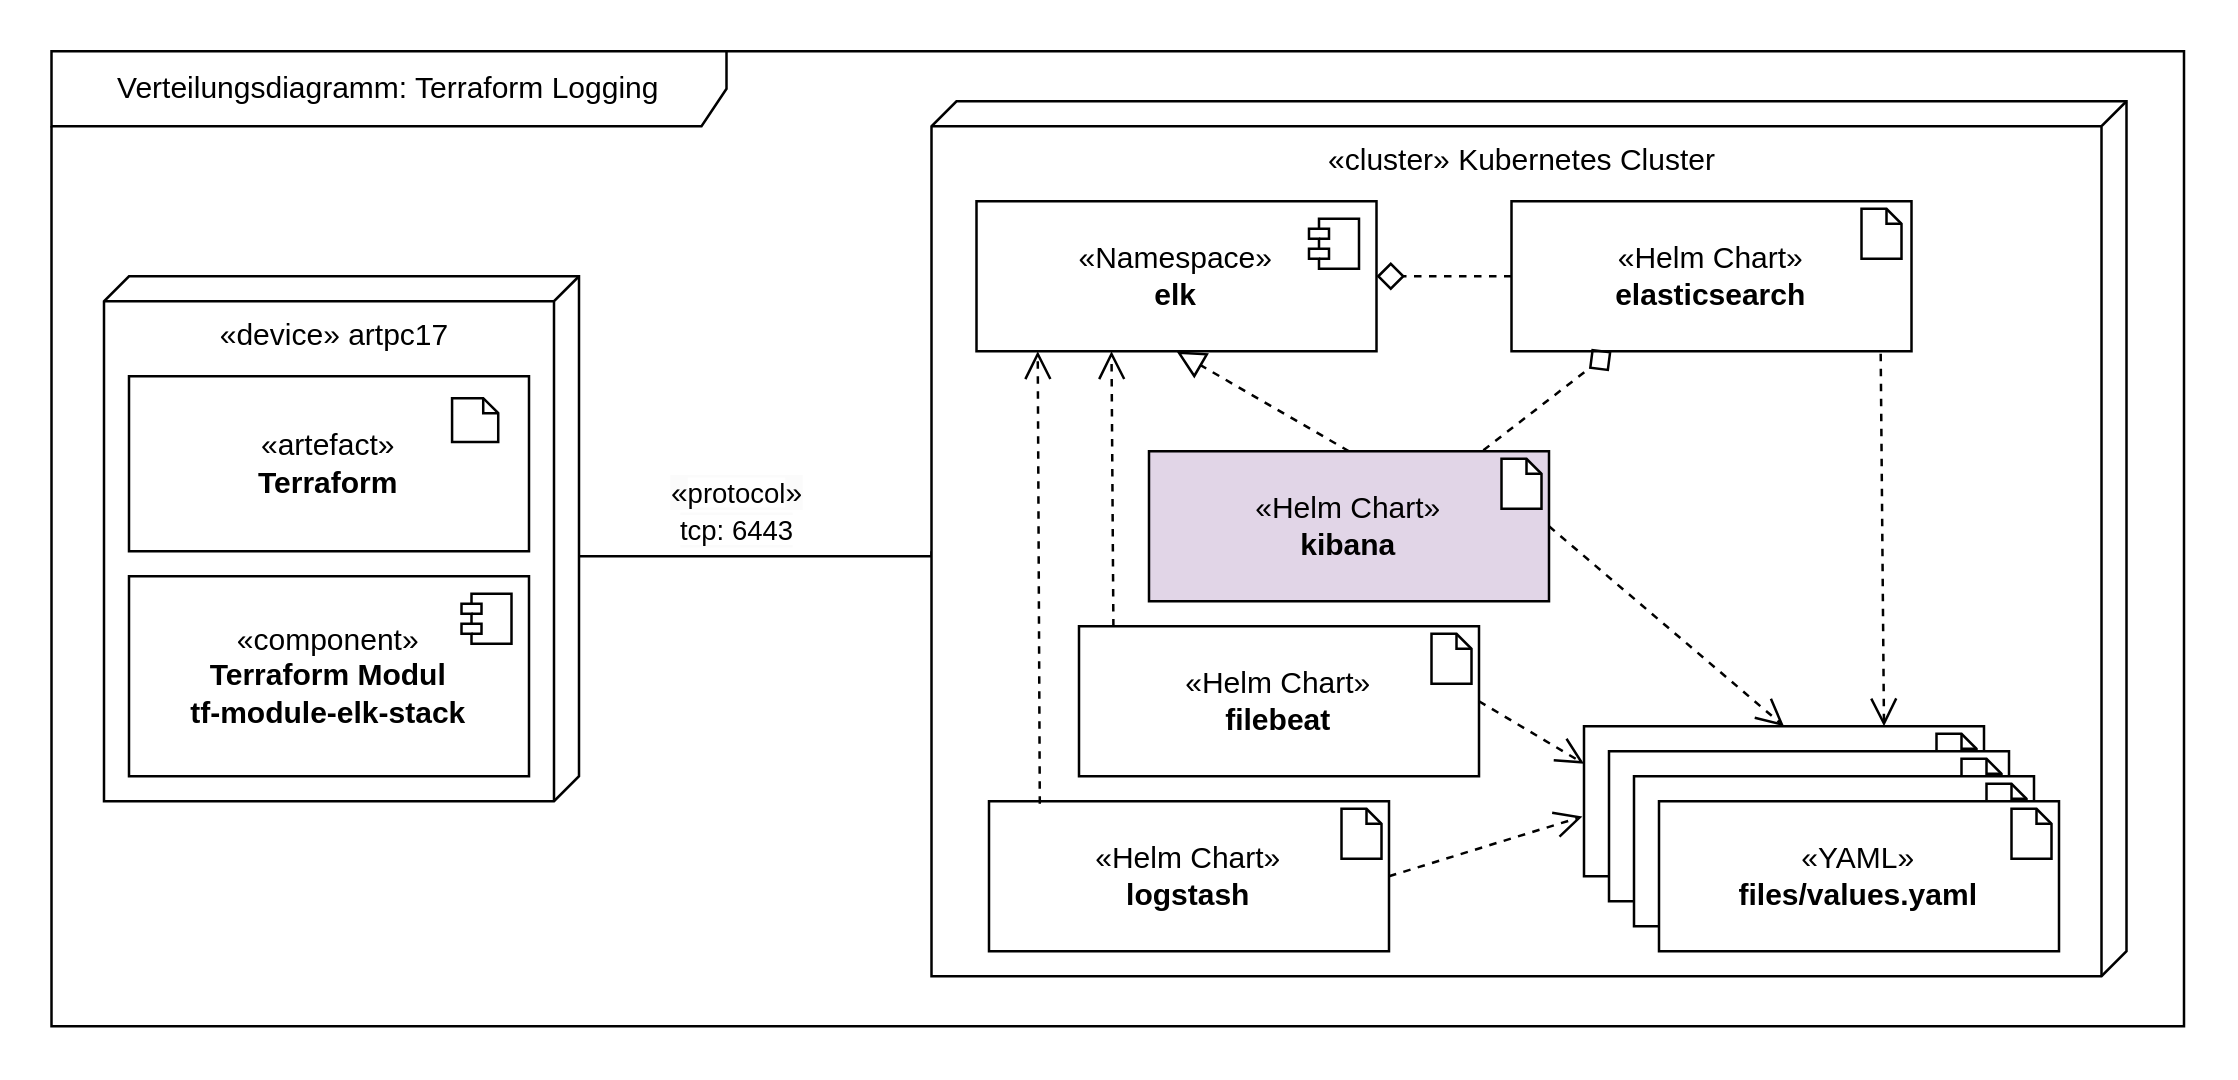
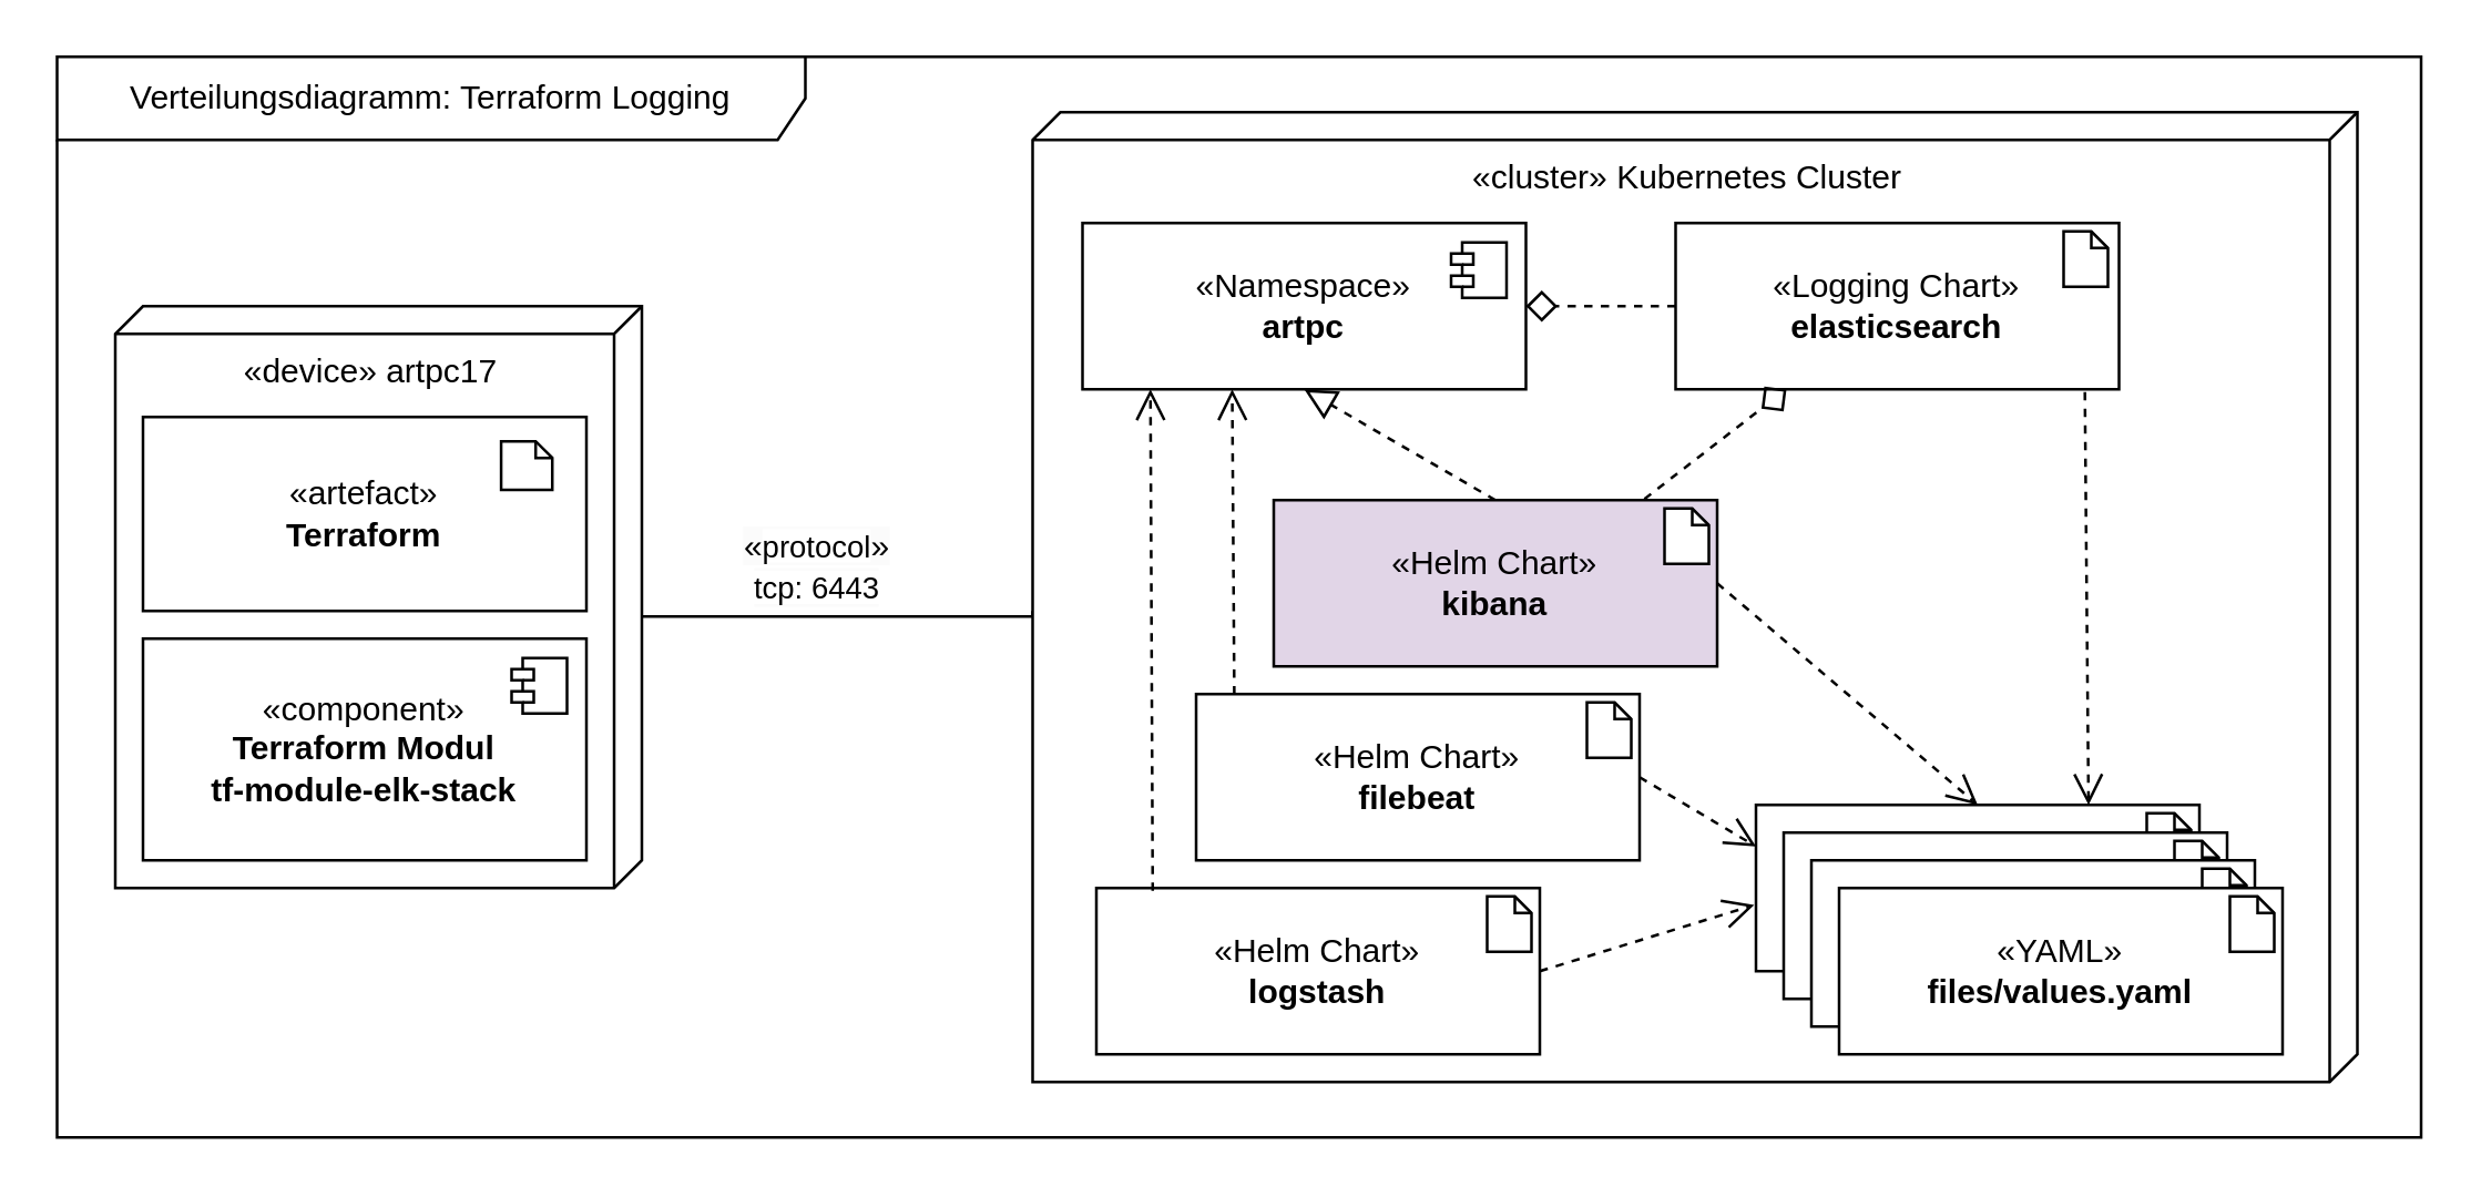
  <mxCell id="0" />
  <mxCell id="1" parent="0" />
  <mxCell id="2" value="«device» artpc17" style="verticalAlign=top;align=center;shape=cube;size=10;direction=south;html=1;boundedLbl=1;spacingLeft=5;whiteSpace=wrap;" parent="1" vertex="1"><mxGeometry x="41" y="110" width="190" height="210" as="geometry" /></mxCell>
  <mxCell id="3" value="«component»&lt;br&gt;&lt;b&gt;Terraform Modul&lt;br&gt;tf-module-elk-stack&lt;/b&gt;" style="html=1;dropTarget=0;whiteSpace=wrap;" parent="1" vertex="1"><mxGeometry x="51" y="230" width="160" height="80" as="geometry" /></mxCell>
  <mxCell id="4" value="" style="shape=module;jettyWidth=8;jettyHeight=4;" parent="3" vertex="1"><mxGeometry x="1" width="20" height="20" relative="1" as="geometry"><mxPoint x="-27" y="7" as="offset" /></mxGeometry></mxCell>
  <mxCell id="5" value="" style="group" parent="1" vertex="1" connectable="0"><mxGeometry x="51" y="150" width="160" height="70" as="geometry" /></mxCell>
  <mxCell id="6" value="«artefact»&lt;br&gt;&lt;b&gt;Terraform&lt;/b&gt;" style="html=1;dropTarget=0;whiteSpace=wrap;" parent="5" vertex="1"><mxGeometry width="160" height="70" as="geometry" /></mxCell>
  <mxCell id="7" value="" style="shape=note2;boundedLbl=1;whiteSpace=wrap;html=1;size=6;verticalAlign=top;align=left;spacingLeft=5;" parent="5" vertex="1"><mxGeometry x="129.231" y="8.75" width="18.462" height="17.5" as="geometry" /></mxCell>
  <mxCell id="8" style="edgeStyle=orthogonalEdgeStyle;rounded=0;orthogonalLoop=1;jettySize=auto;html=1;endArrow=none;endFill=0;entryX=0;entryY=0;entryDx=180;entryDy=478;entryPerimeter=0;" parent="1" target="11" edge="1"><mxGeometry relative="1" as="geometry"><mxPoint x="545" y="255" as="targetPoint" /><Array as="points"><mxPoint x="372" y="222" /></Array><mxPoint x="231" y="222" as="sourcePoint" /></mxGeometry></mxCell>
  <mxCell id="9" value="&lt;span style=&quot;font-size: 12px; text-wrap: wrap; background-color: rgb(251, 251, 251);&quot;&gt;&lt;span style=&quot;text-wrap-style: initial; background-color: rgb(251, 251, 251);&quot;&gt;«&lt;/span&gt;&lt;span style=&quot;font-size: 11px; text-wrap-mode: nowrap; background-color: rgb(255, 255, 255);&quot;&gt;protocol&lt;/span&gt;&lt;span style=&quot;text-wrap-style: initial; background-color: rgb(251, 251, 251);&quot;&gt;»&lt;/span&gt;&lt;br style=&quot;font-size: 11px; text-wrap-mode: nowrap;&quot;&gt;&lt;span style=&quot;font-size: 11px; text-wrap-mode: nowrap; background-color: rgb(255, 255, 255);&quot;&gt;tcp: 6443&lt;/span&gt;&lt;/span&gt;" style="edgeLabel;html=1;align=center;verticalAlign=middle;resizable=0;points=[];" parent="8" vertex="1" connectable="0"><mxGeometry x="-0.261" y="2" relative="1" as="geometry"><mxPoint x="9" y="-17" as="offset" /></mxGeometry></mxCell>
  <mxCell id="10" value="Verteilungsdiagramm: Terraform Logging" style="shape=umlFrame;whiteSpace=wrap;html=1;pointerEvents=0;recursiveResize=0;container=1;collapsible=0;width=270;height=30;" parent="1" vertex="1"><mxGeometry x="20" y="20" width="853" height="390" as="geometry" /></mxCell>
  <mxCell id="11" value="«cluster» Kubernetes Cluster" style="verticalAlign=top;align=center;shape=cube;size=10;direction=south;html=1;boundedLbl=1;spacingLeft=5;whiteSpace=wrap;" parent="10" vertex="1"><mxGeometry x="352" y="20" width="478" height="350" as="geometry" /></mxCell>
- <mxCell id="12" value="«Namespace»&lt;b&gt;&lt;br&gt;elk&lt;/b&gt;" style="html=1;dropTarget=0;whiteSpace=wrap;" parent="10" vertex="1"><mxGeometry x="370" y="60" width="160" height="60" as="geometry" /></mxCell>
+ <mxCell id="12" value="«Namespace»&lt;b&gt;&lt;br&gt;artpc&lt;/b&gt;" style="html=1;dropTarget=0;whiteSpace=wrap;" parent="10" vertex="1"><mxGeometry x="370" y="60" width="160" height="60" as="geometry" /></mxCell>
  <mxCell id="13" value="" style="shape=module;jettyWidth=8;jettyHeight=4;" parent="12" vertex="1"><mxGeometry x="1" width="20" height="20" relative="1" as="geometry"><mxPoint x="-27" y="7" as="offset" /></mxGeometry></mxCell>
- <mxCell id="14" value="«Helm Chart»&lt;div&gt;&lt;b&gt;elasticsearch&lt;/b&gt;&lt;/div&gt;" style="html=1;dropTarget=0;whiteSpace=wrap;" parent="10" vertex="1"><mxGeometry x="584" y="60" width="160" height="60" as="geometry" /></mxCell>
+ <mxCell id="14" value="«Logging Chart»&lt;div&gt;&lt;b&gt;elasticsearch&lt;/b&gt;&lt;/div&gt;" style="html=1;dropTarget=0;whiteSpace=wrap;" parent="10" vertex="1"><mxGeometry x="584" y="60" width="160" height="60" as="geometry" /></mxCell>
  <mxCell id="15" style="rounded=0;orthogonalLoop=1;jettySize=auto;html=1;exitX=0.836;exitY=-0.007;exitDx=0;exitDy=0;dashed=1;endArrow=diamond;endFill=0;strokeWidth=1;endSize=9;startSize=6;entryX=0.25;entryY=1;entryDx=0;entryDy=0;exitPerimeter=0;" parent="10" source="20" target="14" edge="1"><mxGeometry relative="1" as="geometry"><mxPoint x="664" y="150" as="sourcePoint" /><mxPoint x="384" y="230" as="targetPoint" /></mxGeometry></mxCell>
  <mxCell id="16" style="rounded=0;orthogonalLoop=1;jettySize=auto;html=1;dashed=1;endArrow=diamond;endFill=0;strokeWidth=1;endSize=9;startSize=6;entryX=1;entryY=0.5;entryDx=0;entryDy=0;exitX=0;exitY=0.5;exitDx=0;exitDy=0;" parent="10" source="14" target="12" edge="1"><mxGeometry relative="1" as="geometry"><mxPoint x="530" y="162" as="sourcePoint" /><mxPoint x="540" y="200" as="targetPoint" /></mxGeometry></mxCell>
  <mxCell id="17" value="" style="shape=note2;boundedLbl=1;whiteSpace=wrap;html=1;size=6;verticalAlign=top;align=left;spacingLeft=5;" parent="10" vertex="1"><mxGeometry x="724" y="63" width="16" height="20" as="geometry" /></mxCell>
  <mxCell id="18" style="rounded=0;orthogonalLoop=1;jettySize=auto;html=1;exitX=0.5;exitY=0;exitDx=0;exitDy=0;dashed=1;endArrow=block;endFill=0;strokeWidth=1;endSize=9;startSize=6;entryX=0.5;entryY=1;entryDx=0;entryDy=0;" parent="10" source="20" target="12" edge="1"><mxGeometry relative="1" as="geometry"><mxPoint x="674" y="160" as="sourcePoint" /><mxPoint x="674" y="130" as="targetPoint" /></mxGeometry></mxCell>
  <mxCell id="19" value="" style="group" parent="10" vertex="1" connectable="0"><mxGeometry x="439" y="160" width="160" height="60" as="geometry" /></mxCell>
  <mxCell id="20" value="«Helm Chart»&lt;div&gt;&lt;b&gt;kibana&lt;/b&gt;&lt;/div&gt;" style="html=1;dropTarget=0;whiteSpace=wrap;fillColor=#e1d5e7;" parent="19" vertex="1"><mxGeometry width="160" height="60" as="geometry" /></mxCell>
  <mxCell id="21" value="" style="shape=note2;boundedLbl=1;whiteSpace=wrap;html=1;size=6;verticalAlign=top;align=left;spacingLeft=5;" parent="19" vertex="1"><mxGeometry x="141" y="3" width="16" height="20" as="geometry" /></mxCell>
  <mxCell id="22" value="" style="group" parent="10" vertex="1" connectable="0"><mxGeometry x="411" y="230" width="160" height="60" as="geometry" /></mxCell>
  <mxCell id="23" value="«Helm Chart»&lt;div&gt;&lt;b&gt;filebeat&lt;/b&gt;&lt;/div&gt;" style="html=1;dropTarget=0;whiteSpace=wrap;" parent="22" vertex="1"><mxGeometry width="160" height="60" as="geometry" /></mxCell>
  <mxCell id="24" value="" style="shape=note2;boundedLbl=1;whiteSpace=wrap;html=1;size=6;verticalAlign=top;align=left;spacingLeft=5;" parent="22" vertex="1"><mxGeometry x="141" y="3" width="16" height="20" as="geometry" /></mxCell>
  <mxCell id="25" value="" style="group" parent="10" vertex="1" connectable="0"><mxGeometry x="375" y="300" width="160" height="60" as="geometry" /></mxCell>
  <mxCell id="26" value="«Helm Chart»&lt;div&gt;&lt;b&gt;logstash&lt;/b&gt;&lt;/div&gt;" style="html=1;dropTarget=0;whiteSpace=wrap;" parent="25" vertex="1"><mxGeometry width="160" height="60" as="geometry" /></mxCell>
  <mxCell id="27" value="" style="shape=note2;boundedLbl=1;whiteSpace=wrap;html=1;size=6;verticalAlign=top;align=left;spacingLeft=5;" parent="25" vertex="1"><mxGeometry x="141" y="3" width="16" height="20" as="geometry" /></mxCell>
  <mxCell id="28" style="rounded=0;orthogonalLoop=1;jettySize=auto;html=1;dashed=1;endArrow=open;endFill=0;strokeWidth=1;endSize=9;startSize=6;exitX=0.127;exitY=0.017;exitDx=0;exitDy=0;exitPerimeter=0;" parent="10" source="26" edge="1"><mxGeometry relative="1" as="geometry"><mxPoint x="396" y="301" as="sourcePoint" /><mxPoint x="394.5" y="120" as="targetPoint" /></mxGeometry></mxCell>
  <mxCell id="29" value="" style="group" parent="10" vertex="1" connectable="0"><mxGeometry x="613" y="270" width="160" height="60" as="geometry" /></mxCell>
  <mxCell id="30" value="«Helm Chart»&lt;div&gt;&lt;b&gt;filebeat&lt;/b&gt;&lt;/div&gt;" style="html=1;dropTarget=0;whiteSpace=wrap;" parent="29" vertex="1"><mxGeometry width="160" height="60" as="geometry" /></mxCell>
  <mxCell id="31" value="" style="shape=note2;boundedLbl=1;whiteSpace=wrap;html=1;size=6;verticalAlign=top;align=left;spacingLeft=5;" parent="29" vertex="1"><mxGeometry x="141" y="3" width="16" height="20" as="geometry" /></mxCell>
  <mxCell id="32" value="" style="group" parent="10" vertex="1" connectable="0"><mxGeometry x="623" y="280" width="160" height="60" as="geometry" /></mxCell>
  <mxCell id="33" value="«Helm Chart»&lt;div&gt;&lt;b&gt;filebeat&lt;/b&gt;&lt;/div&gt;" style="html=1;dropTarget=0;whiteSpace=wrap;" parent="32" vertex="1"><mxGeometry width="160" height="60" as="geometry" /></mxCell>
  <mxCell id="34" value="" style="shape=note2;boundedLbl=1;whiteSpace=wrap;html=1;size=6;verticalAlign=top;align=left;spacingLeft=5;" parent="32" vertex="1"><mxGeometry x="141" y="3" width="16" height="20" as="geometry" /></mxCell>
  <mxCell id="35" value="" style="group" parent="10" vertex="1" connectable="0"><mxGeometry x="633" y="290" width="160" height="60" as="geometry" /></mxCell>
  <mxCell id="36" value="«Helm Chart»&lt;div&gt;&lt;b&gt;filebeat&lt;/b&gt;&lt;/div&gt;" style="html=1;dropTarget=0;whiteSpace=wrap;" parent="35" vertex="1"><mxGeometry width="160" height="60" as="geometry" /></mxCell>
  <mxCell id="37" value="" style="shape=note2;boundedLbl=1;whiteSpace=wrap;html=1;size=6;verticalAlign=top;align=left;spacingLeft=5;" parent="35" vertex="1"><mxGeometry x="141" y="3" width="16" height="20" as="geometry" /></mxCell>
  <mxCell id="38" value="" style="group" parent="10" vertex="1" connectable="0"><mxGeometry x="643" y="300" width="160" height="60" as="geometry" /></mxCell>
  <mxCell id="39" value="«YAML»&lt;div&gt;&lt;b&gt;files/values.yaml&lt;/b&gt;&lt;/div&gt;" style="html=1;dropTarget=0;whiteSpace=wrap;" parent="38" vertex="1"><mxGeometry width="160" height="60" as="geometry" /></mxCell>
  <mxCell id="40" value="" style="shape=note2;boundedLbl=1;whiteSpace=wrap;html=1;size=6;verticalAlign=top;align=left;spacingLeft=5;" parent="38" vertex="1"><mxGeometry x="141" y="3" width="16" height="20" as="geometry" /></mxCell>
  <mxCell id="41" style="rounded=0;orthogonalLoop=1;jettySize=auto;html=1;exitX=1;exitY=0.5;exitDx=0;exitDy=0;dashed=1;endArrow=open;endFill=0;strokeWidth=1;endSize=9;startSize=6;entryX=0.5;entryY=0;entryDx=0;entryDy=0;" parent="10" source="20" target="30" edge="1"><mxGeometry relative="1" as="geometry"><mxPoint x="583" y="170" as="sourcePoint" /><mxPoint x="634" y="130" as="targetPoint" /></mxGeometry></mxCell>
  <mxCell id="42" style="rounded=0;orthogonalLoop=1;jettySize=auto;html=1;exitX=0.923;exitY=1.017;exitDx=0;exitDy=0;dashed=1;endArrow=open;endFill=0;strokeWidth=1;endSize=9;startSize=6;entryX=0.75;entryY=0;entryDx=0;entryDy=0;exitPerimeter=0;" parent="10" source="14" target="30" edge="1"><mxGeometry relative="1" as="geometry"><mxPoint x="609" y="200" as="sourcePoint" /><mxPoint x="703" y="280" as="targetPoint" /></mxGeometry></mxCell>
  <mxCell id="43" style="rounded=0;orthogonalLoop=1;jettySize=auto;html=1;exitX=1;exitY=0.5;exitDx=0;exitDy=0;dashed=1;endArrow=open;endFill=0;strokeWidth=1;endSize=9;startSize=6;entryX=0;entryY=0.25;entryDx=0;entryDy=0;" parent="10" source="23" target="30" edge="1"><mxGeometry relative="1" as="geometry"><mxPoint x="609" y="200" as="sourcePoint" /><mxPoint x="703" y="280" as="targetPoint" /></mxGeometry></mxCell>
  <mxCell id="44" style="rounded=0;orthogonalLoop=1;jettySize=auto;html=1;exitX=1;exitY=0.5;exitDx=0;exitDy=0;dashed=1;endArrow=open;endFill=0;strokeWidth=1;endSize=9;startSize=6;entryX=-0.004;entryY=0.602;entryDx=0;entryDy=0;entryPerimeter=0;" parent="10" source="26" target="30" edge="1"><mxGeometry relative="1" as="geometry"><mxPoint x="581" y="270" as="sourcePoint" /><mxPoint x="623" y="295" as="targetPoint" /></mxGeometry></mxCell>
  <mxCell id="45" style="rounded=0;orthogonalLoop=1;jettySize=auto;html=1;exitX=0.086;exitY=0.002;exitDx=0;exitDy=0;dashed=1;endArrow=open;endFill=0;strokeWidth=1;endSize=9;startSize=6;exitPerimeter=0;" parent="1" source="23" edge="1"><mxGeometry relative="1" as="geometry"><mxPoint x="445" y="251" as="sourcePoint" /><mxPoint x="444" y="140" as="targetPoint" /></mxGeometry></mxCell>
